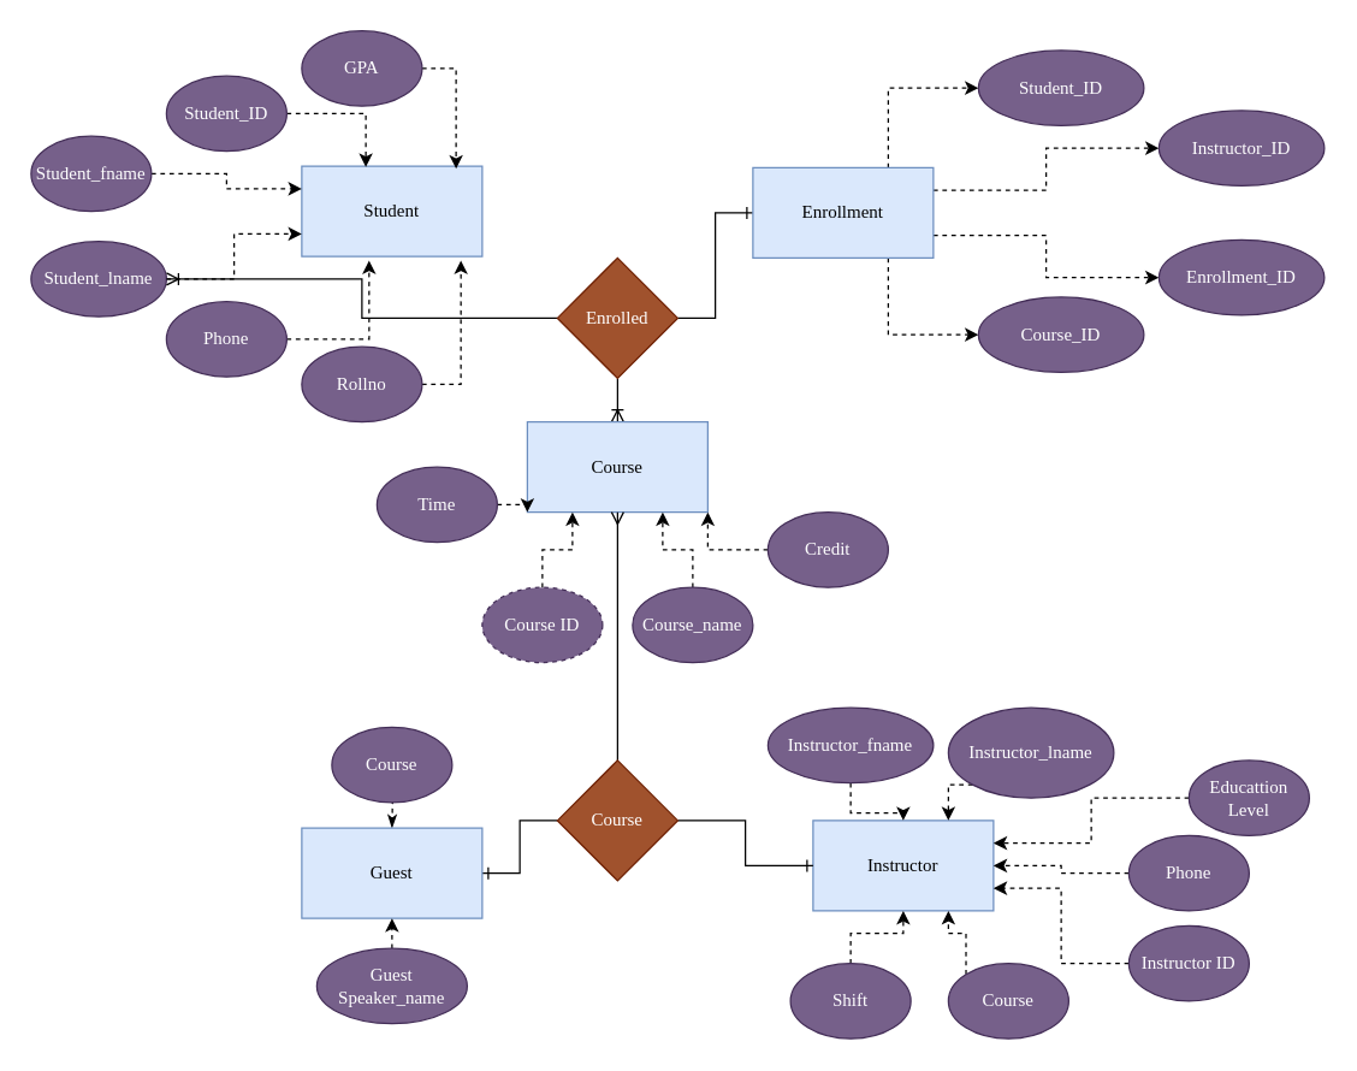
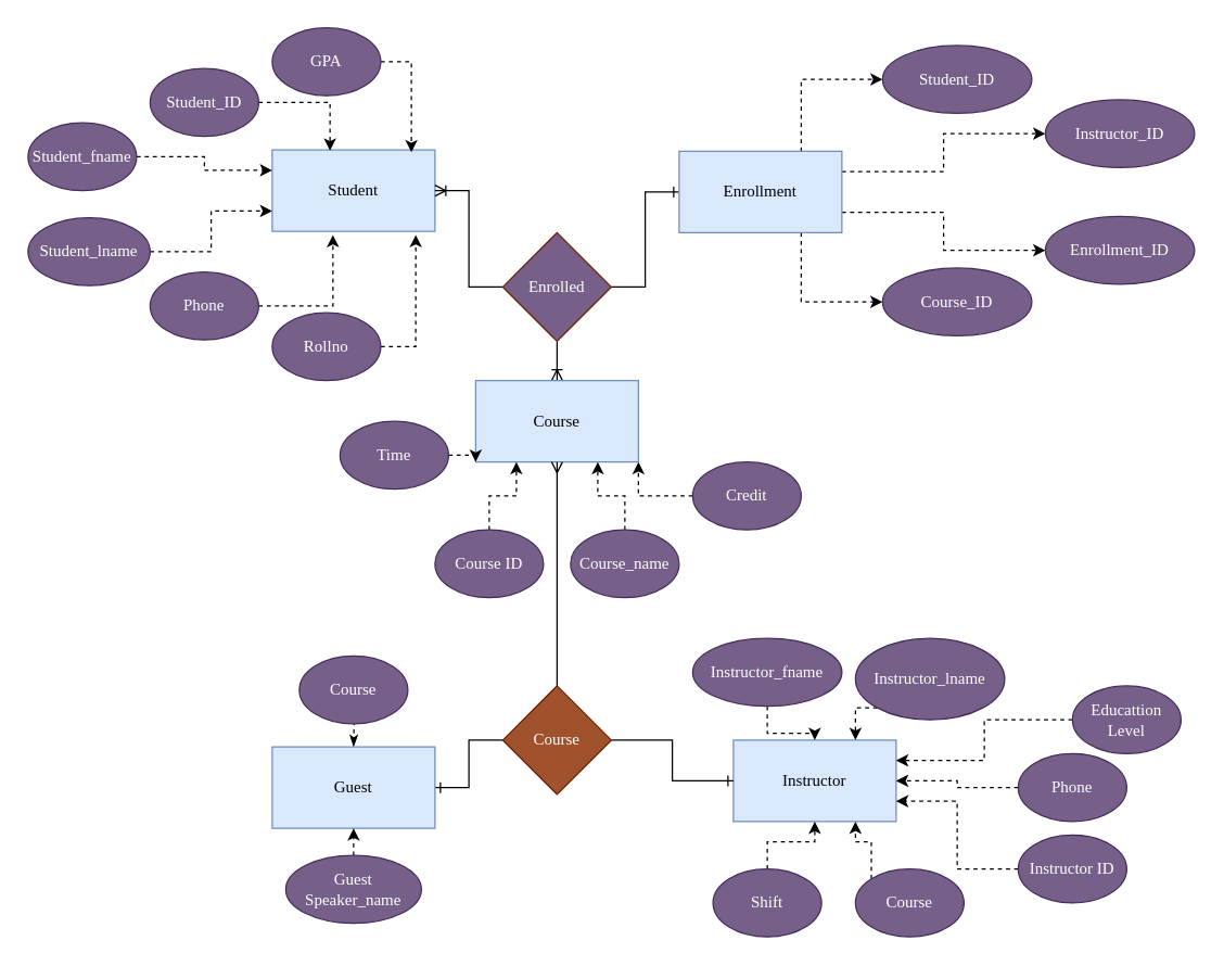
  <mxCell id="0" />
  <mxCell id="1" parent="0" />
  <mxCell id="2" value="Student" style="rounded=0;whiteSpace=wrap;html=1;fillColor=#dae8fc;strokeColor=#6c8ebf;fontFamily=Times New Roman;" vertex="1" parent="1"><mxGeometry x="200" y="110" width="120" height="60" as="geometry" /></mxCell>
  <mxCell id="3" style="edgeStyle=orthogonalEdgeStyle;rounded=0;orthogonalLoop=1;jettySize=auto;html=1;exitX=1;exitY=0.5;exitDx=0;exitDy=0;entryX=0;entryY=0.25;entryDx=0;entryDy=0;fontFamily=Times New Roman;dashed=1;" edge="1" parent="1" source="4" target="2"><mxGeometry relative="1" as="geometry" /></mxCell>
  <mxCell id="4" value="Student_fname" style="ellipse;whiteSpace=wrap;html=1;fillColor=#76608a;strokeColor=#432D57;fontColor=#ffffff;fontFamily=Times New Roman;" vertex="1" parent="1"><mxGeometry x="20" y="90" width="80" height="50" as="geometry" /></mxCell>
  <mxCell id="5" style="edgeStyle=orthogonalEdgeStyle;rounded=0;orthogonalLoop=1;jettySize=auto;html=1;exitX=1;exitY=0.5;exitDx=0;exitDy=0;entryX=0.373;entryY=1.046;entryDx=0;entryDy=0;entryPerimeter=0;fontFamily=Times New Roman;dashed=1;" edge="1" parent="1" source="6" target="2"><mxGeometry relative="1" as="geometry" /></mxCell>
  <mxCell id="6" value="Phone" style="ellipse;whiteSpace=wrap;html=1;fillColor=#76608a;strokeColor=#432D57;fontColor=#ffffff;fontFamily=Times New Roman;" vertex="1" parent="1"><mxGeometry x="110" y="200" width="80" height="50" as="geometry" /></mxCell>
  <mxCell id="7" style="edgeStyle=orthogonalEdgeStyle;rounded=0;orthogonalLoop=1;jettySize=auto;html=1;exitX=1;exitY=0.5;exitDx=0;exitDy=0;entryX=0.355;entryY=0.009;entryDx=0;entryDy=0;entryPerimeter=0;fontFamily=Times New Roman;dashed=1;" edge="1" parent="1" source="8" target="2"><mxGeometry relative="1" as="geometry" /></mxCell>
  <mxCell id="8" value="Student_ID" style="ellipse;whiteSpace=wrap;html=1;fillColor=#76608a;strokeColor=#432D57;fontColor=#ffffff;fontFamily=Times New Roman;" vertex="1" parent="1"><mxGeometry x="110" y="50" width="80" height="50" as="geometry" /></mxCell>
  <mxCell id="9" style="edgeStyle=orthogonalEdgeStyle;rounded=0;orthogonalLoop=1;jettySize=auto;html=1;exitX=1;exitY=0.5;exitDx=0;exitDy=0;entryX=0.855;entryY=0.028;entryDx=0;entryDy=0;entryPerimeter=0;fontFamily=Times New Roman;dashed=1;" edge="1" parent="1" source="10" target="2"><mxGeometry relative="1" as="geometry" /></mxCell>
  <mxCell id="10" value="GPA" style="ellipse;whiteSpace=wrap;html=1;fillColor=#76608a;strokeColor=#432D57;fontColor=#ffffff;fontFamily=Times New Roman;" vertex="1" parent="1"><mxGeometry x="200" y="20" width="80" height="50" as="geometry" /></mxCell>
  <mxCell id="11" style="edgeStyle=orthogonalEdgeStyle;rounded=0;orthogonalLoop=1;jettySize=auto;html=1;exitX=1;exitY=0.5;exitDx=0;exitDy=0;entryX=0;entryY=0.75;entryDx=0;entryDy=0;fontFamily=Times New Roman;dashed=1;" edge="1" parent="1" source="12" target="2"><mxGeometry relative="1" as="geometry" /></mxCell>
  <mxCell id="12" value="Student_lname" style="ellipse;whiteSpace=wrap;html=1;fillColor=#76608a;strokeColor=#432D57;fontColor=#ffffff;fontFamily=Times New Roman;" vertex="1" parent="1"><mxGeometry x="20" y="160" width="90" height="50" as="geometry" /></mxCell>
  <mxCell id="13" style="edgeStyle=orthogonalEdgeStyle;rounded=0;orthogonalLoop=1;jettySize=auto;html=1;exitX=1;exitY=0.5;exitDx=0;exitDy=0;entryX=0.882;entryY=1.046;entryDx=0;entryDy=0;entryPerimeter=0;fontFamily=Times New Roman;dashed=1;" edge="1" parent="1" source="14" target="2"><mxGeometry relative="1" as="geometry" /></mxCell>
  <mxCell id="14" value="Rollno" style="ellipse;whiteSpace=wrap;html=1;fillColor=#76608a;strokeColor=#432D57;fontColor=#ffffff;fontFamily=Times New Roman;" vertex="1" parent="1"><mxGeometry x="200" y="230" width="80" height="50" as="geometry" /></mxCell>
- <mxCell id="15" style="edgeStyle=orthogonalEdgeStyle;rounded=0;orthogonalLoop=1;jettySize=auto;html=1;exitX=0;exitY=0.5;exitDx=0;exitDy=0;endArrow=ERoneToMany;endFill=0;fontFamily=Times New Roman;" edge="1" parent="1" source="18" target="12"><mxGeometry relative="1" as="geometry" /></mxCell>
+ <mxCell id="15" style="edgeStyle=orthogonalEdgeStyle;rounded=0;orthogonalLoop=1;jettySize=auto;html=1;exitX=0;exitY=0.5;exitDx=0;exitDy=0;entryX=1;entryY=0.5;entryDx=0;entryDy=0;endArrow=ERoneToMany;endFill=0;fontFamily=Times New Roman;" edge="1" parent="1" source="18" target="2"><mxGeometry relative="1" as="geometry" /></mxCell>
  <mxCell id="16" style="edgeStyle=orthogonalEdgeStyle;rounded=0;orthogonalLoop=1;jettySize=auto;html=1;exitX=1;exitY=0.5;exitDx=0;exitDy=0;entryX=0;entryY=0.5;entryDx=0;entryDy=0;endArrow=ERone;endFill=0;fontFamily=Times New Roman;" edge="1" parent="1" source="18" target="45"><mxGeometry relative="1" as="geometry" /></mxCell>
  <mxCell id="17" style="edgeStyle=orthogonalEdgeStyle;rounded=0;orthogonalLoop=1;jettySize=auto;html=1;exitX=0.5;exitY=1;exitDx=0;exitDy=0;entryX=0.5;entryY=0;entryDx=0;entryDy=0;endArrow=ERoneToMany;endFill=0;fontFamily=Times New Roman;" edge="1" parent="1" source="18" target="32"><mxGeometry relative="1" as="geometry" /></mxCell>
- <mxCell id="18" value="Enrolled" style="rhombus;whiteSpace=wrap;html=1;fillColor=#a0522d;strokeColor=#6D1F00;fontFamily=Times New Roman;fontColor=#ffffff;" vertex="1" parent="1"><mxGeometry x="370" y="171" width="80" height="80" as="geometry" /></mxCell>
+ <mxCell id="18" value="Enrolled" style="rhombus;whiteSpace=wrap;html=1;fillColor=#76608a;strokeColor=#6D1F00;fontFamily=Times New Roman;fontColor=#ffffff;" vertex="1" parent="1"><mxGeometry x="370" y="171" width="80" height="80" as="geometry" /></mxCell>
  <mxCell id="19" value="Instructor" style="rounded=0;whiteSpace=wrap;html=1;fillColor=#dae8fc;strokeColor=#6c8ebf;fontFamily=Times New Roman;" vertex="1" parent="1"><mxGeometry x="540" y="545" width="120" height="60" as="geometry" /></mxCell>
  <mxCell id="20" style="edgeStyle=orthogonalEdgeStyle;rounded=0;orthogonalLoop=1;jettySize=auto;html=1;exitX=0.5;exitY=1;exitDx=0;exitDy=0;entryX=0.5;entryY=0;entryDx=0;entryDy=0;fontFamily=Times New Roman;dashed=1;" edge="1" parent="1" source="21" target="19"><mxGeometry relative="1" as="geometry" /></mxCell>
  <mxCell id="21" value="Instructor_fname" style="ellipse;whiteSpace=wrap;html=1;fillColor=#76608a;strokeColor=#432D57;fontColor=#ffffff;fontFamily=Times New Roman;" vertex="1" parent="1"><mxGeometry x="510" y="470" width="110" height="50" as="geometry" /></mxCell>
  <mxCell id="22" style="edgeStyle=orthogonalEdgeStyle;rounded=0;orthogonalLoop=1;jettySize=auto;html=1;exitX=0;exitY=0.5;exitDx=0;exitDy=0;entryX=1;entryY=0.75;entryDx=0;entryDy=0;fontFamily=Times New Roman;dashed=1;" edge="1" parent="1" source="23" target="19"><mxGeometry relative="1" as="geometry" /></mxCell>
  <mxCell id="23" value="Instructor ID" style="ellipse;whiteSpace=wrap;html=1;fillColor=#76608a;strokeColor=#432D57;fontColor=#ffffff;fontFamily=Times New Roman;" vertex="1" parent="1"><mxGeometry x="750" y="615" width="80" height="50" as="geometry" /></mxCell>
  <mxCell id="24" style="edgeStyle=orthogonalEdgeStyle;rounded=0;orthogonalLoop=1;jettySize=auto;html=1;exitX=0;exitY=0.5;exitDx=0;exitDy=0;entryX=1;entryY=0.25;entryDx=0;entryDy=0;fontFamily=Times New Roman;dashed=1;" edge="1" parent="1" source="25" target="19"><mxGeometry relative="1" as="geometry" /></mxCell>
  <mxCell id="25" value="Educattion&lt;br&gt;Level" style="ellipse;whiteSpace=wrap;html=1;fillColor=#76608a;strokeColor=#432D57;fontColor=#ffffff;fontFamily=Times New Roman;" vertex="1" parent="1"><mxGeometry x="790" y="505" width="80" height="50" as="geometry" /></mxCell>
  <mxCell id="26" style="edgeStyle=orthogonalEdgeStyle;rounded=0;orthogonalLoop=1;jettySize=auto;html=1;exitX=0;exitY=1;exitDx=0;exitDy=0;entryX=0.75;entryY=0;entryDx=0;entryDy=0;fontFamily=Times New Roman;dashed=1;" edge="1" parent="1" source="27" target="19"><mxGeometry relative="1" as="geometry" /></mxCell>
  <mxCell id="27" value="Instructor_lname" style="ellipse;whiteSpace=wrap;html=1;fillColor=#76608a;strokeColor=#432D57;fontColor=#ffffff;fontFamily=Times New Roman;" vertex="1" parent="1"><mxGeometry x="630" y="470" width="110" height="60" as="geometry" /></mxCell>
  <mxCell id="28" style="edgeStyle=orthogonalEdgeStyle;rounded=0;orthogonalLoop=1;jettySize=auto;html=1;exitX=0;exitY=0;exitDx=0;exitDy=0;entryX=0.75;entryY=1;entryDx=0;entryDy=0;fontFamily=Times New Roman;dashed=1;" edge="1" parent="1" source="29" target="19"><mxGeometry relative="1" as="geometry" /></mxCell>
  <mxCell id="29" value="Course" style="ellipse;whiteSpace=wrap;html=1;fillColor=#76608a;strokeColor=#432D57;fontColor=#ffffff;fontFamily=Times New Roman;" vertex="1" parent="1"><mxGeometry x="630" y="640" width="80" height="50" as="geometry" /></mxCell>
  <mxCell id="30" style="edgeStyle=orthogonalEdgeStyle;rounded=0;orthogonalLoop=1;jettySize=auto;html=1;exitX=0.5;exitY=0;exitDx=0;exitDy=0;entryX=0.5;entryY=1;entryDx=0;entryDy=0;fontFamily=Times New Roman;dashed=1;" edge="1" parent="1" source="31" target="19"><mxGeometry relative="1" as="geometry" /></mxCell>
  <mxCell id="31" value="Shift" style="ellipse;whiteSpace=wrap;html=1;fillColor=#76608a;strokeColor=#432D57;fontColor=#ffffff;fontFamily=Times New Roman;" vertex="1" parent="1"><mxGeometry x="525" y="640" width="80" height="50" as="geometry" /></mxCell>
  <mxCell id="32" value="Course" style="rounded=0;whiteSpace=wrap;html=1;fillColor=#dae8fc;strokeColor=#6c8ebf;fontFamily=Times New Roman;" vertex="1" parent="1"><mxGeometry x="350" y="280" width="120" height="60" as="geometry" /></mxCell>
  <mxCell id="33" style="edgeStyle=orthogonalEdgeStyle;rounded=0;orthogonalLoop=1;jettySize=auto;html=1;exitX=0.5;exitY=0;exitDx=0;exitDy=0;entryX=0.25;entryY=1;entryDx=0;entryDy=0;fontFamily=Times New Roman;dashed=1;" edge="1" parent="1" source="34" target="32"><mxGeometry relative="1" as="geometry" /></mxCell>
- <mxCell id="34" value="Course ID" style="ellipse;whiteSpace=wrap;html=1;fillColor=#76608a;strokeColor=#432D57;fontColor=#ffffff;fontFamily=Times New Roman;dashed=1;" vertex="1" parent="1"><mxGeometry x="320" y="390" width="80" height="50" as="geometry" /></mxCell>
+ <mxCell id="34" value="Course ID" style="ellipse;whiteSpace=wrap;html=1;fillColor=#76608a;strokeColor=#432D57;fontColor=#ffffff;fontFamily=Times New Roman;" vertex="1" parent="1"><mxGeometry x="320" y="390" width="80" height="50" as="geometry" /></mxCell>
  <mxCell id="35" style="edgeStyle=orthogonalEdgeStyle;rounded=0;orthogonalLoop=1;jettySize=auto;html=1;exitX=1;exitY=0.5;exitDx=0;exitDy=0;entryX=0;entryY=1;entryDx=0;entryDy=0;fontFamily=Times New Roman;dashed=1;" edge="1" parent="1" source="36" target="32"><mxGeometry relative="1" as="geometry" /></mxCell>
  <mxCell id="36" value="Time" style="ellipse;whiteSpace=wrap;html=1;fillColor=#76608a;strokeColor=#432D57;fontColor=#ffffff;fontFamily=Times New Roman;" vertex="1" parent="1"><mxGeometry x="250" y="310" width="80" height="50" as="geometry" /></mxCell>
  <mxCell id="37" style="edgeStyle=orthogonalEdgeStyle;rounded=0;orthogonalLoop=1;jettySize=auto;html=1;exitX=0.5;exitY=0;exitDx=0;exitDy=0;entryX=0.75;entryY=1;entryDx=0;entryDy=0;fontFamily=Times New Roman;dashed=1;" edge="1" parent="1" source="38" target="32"><mxGeometry relative="1" as="geometry" /></mxCell>
  <mxCell id="38" value="Course_name" style="ellipse;whiteSpace=wrap;html=1;fillColor=#76608a;strokeColor=#432D57;fontColor=#ffffff;fontFamily=Times New Roman;" vertex="1" parent="1"><mxGeometry x="420" y="390" width="80" height="50" as="geometry" /></mxCell>
  <mxCell id="39" style="edgeStyle=orthogonalEdgeStyle;rounded=0;orthogonalLoop=1;jettySize=auto;html=1;exitX=0;exitY=0.5;exitDx=0;exitDy=0;entryX=1;entryY=1;entryDx=0;entryDy=0;fontFamily=Times New Roman;dashed=1;" edge="1" parent="1" source="40" target="32"><mxGeometry relative="1" as="geometry" /></mxCell>
  <mxCell id="40" value="Credit" style="ellipse;whiteSpace=wrap;html=1;fillColor=#76608a;strokeColor=#432D57;fontColor=#ffffff;fontFamily=Times New Roman;" vertex="1" parent="1"><mxGeometry x="510" y="340" width="80" height="50" as="geometry" /></mxCell>
  <mxCell id="41" style="edgeStyle=orthogonalEdgeStyle;rounded=0;orthogonalLoop=1;jettySize=auto;html=1;exitX=0.75;exitY=0;exitDx=0;exitDy=0;entryX=0;entryY=0.5;entryDx=0;entryDy=0;fontFamily=Times New Roman;dashed=1;" edge="1" parent="1" source="45" target="48"><mxGeometry relative="1" as="geometry" /></mxCell>
  <mxCell id="42" style="edgeStyle=orthogonalEdgeStyle;rounded=0;orthogonalLoop=1;jettySize=auto;html=1;exitX=1;exitY=0.25;exitDx=0;exitDy=0;entryX=0;entryY=0.5;entryDx=0;entryDy=0;fontFamily=Times New Roman;dashed=1;" edge="1" parent="1" source="45" target="47"><mxGeometry relative="1" as="geometry" /></mxCell>
  <mxCell id="43" style="edgeStyle=orthogonalEdgeStyle;rounded=0;orthogonalLoop=1;jettySize=auto;html=1;exitX=1;exitY=0.75;exitDx=0;exitDy=0;entryX=0;entryY=0.5;entryDx=0;entryDy=0;fontFamily=Times New Roman;dashed=1;" edge="1" parent="1" source="45" target="46"><mxGeometry relative="1" as="geometry" /></mxCell>
  <mxCell id="44" style="edgeStyle=orthogonalEdgeStyle;rounded=0;orthogonalLoop=1;jettySize=auto;html=1;exitX=0.75;exitY=1;exitDx=0;exitDy=0;entryX=0;entryY=0.5;entryDx=0;entryDy=0;fontFamily=Times New Roman;dashed=1;" edge="1" parent="1" source="45" target="49"><mxGeometry relative="1" as="geometry" /></mxCell>
  <mxCell id="45" value="Enrollment" style="rounded=0;whiteSpace=wrap;html=1;fillColor=#dae8fc;strokeColor=#6c8ebf;fontFamily=Times New Roman;" vertex="1" parent="1"><mxGeometry x="500" y="111" width="120" height="60" as="geometry" /></mxCell>
  <mxCell id="46" value="Enrollment_ID" style="ellipse;whiteSpace=wrap;html=1;fillColor=#76608a;strokeColor=#432D57;fontColor=#ffffff;fontFamily=Times New Roman;" vertex="1" parent="1"><mxGeometry x="770" y="159" width="110" height="50" as="geometry" /></mxCell>
  <mxCell id="47" value="Instructor_ID" style="ellipse;whiteSpace=wrap;html=1;fillColor=#76608a;strokeColor=#432D57;fontColor=#ffffff;fontFamily=Times New Roman;" vertex="1" parent="1"><mxGeometry x="770" y="73" width="110" height="50" as="geometry" /></mxCell>
  <mxCell id="48" value="Student_ID" style="ellipse;whiteSpace=wrap;html=1;fillColor=#76608a;strokeColor=#432D57;fontColor=#ffffff;fontFamily=Times New Roman;" vertex="1" parent="1"><mxGeometry x="650" y="33" width="110" height="50" as="geometry" /></mxCell>
  <mxCell id="49" value="Course_ID" style="ellipse;whiteSpace=wrap;html=1;fillColor=#76608a;strokeColor=#432D57;fontColor=#ffffff;fontFamily=Times New Roman;" vertex="1" parent="1"><mxGeometry x="650" y="197" width="110" height="50" as="geometry" /></mxCell>
  <mxCell id="50" style="edgeStyle=orthogonalEdgeStyle;rounded=0;orthogonalLoop=1;jettySize=auto;html=1;exitX=0.5;exitY=0;exitDx=0;exitDy=0;entryX=0.5;entryY=1;entryDx=0;entryDy=0;endArrow=ERmany;endFill=0;fontFamily=Times New Roman;" edge="1" parent="1" source="54" target="32"><mxGeometry relative="1" as="geometry" /></mxCell>
  <mxCell id="51" style="edgeStyle=orthogonalEdgeStyle;rounded=0;orthogonalLoop=1;jettySize=auto;html=1;exitX=1;exitY=0.5;exitDx=0;exitDy=0;entryX=0;entryY=0.5;entryDx=0;entryDy=0;endArrow=ERone;endFill=0;fontFamily=Times New Roman;" edge="1" parent="1" source="54" target="19"><mxGeometry relative="1" as="geometry" /></mxCell>
  <mxCell id="52" style="edgeStyle=orthogonalEdgeStyle;rounded=0;orthogonalLoop=1;jettySize=auto;html=1;exitX=0.5;exitY=1;exitDx=0;exitDy=0;entryX=0.5;entryY=0;entryDx=0;entryDy=0;endArrow=classicThin;endFill=1;fontFamily=Times New Roman;dashed=1;" edge="1" parent="1" target="55"><mxGeometry relative="1" as="geometry"><mxPoint x="260" y="495" as="sourcePoint" /></mxGeometry></mxCell>
  <mxCell id="53" style="edgeStyle=orthogonalEdgeStyle;rounded=0;orthogonalLoop=1;jettySize=auto;html=1;exitX=0;exitY=0.5;exitDx=0;exitDy=0;entryX=1;entryY=0.5;entryDx=0;entryDy=0;endArrow=ERone;endFill=0;fontFamily=Times New Roman;" edge="1" parent="1" source="54" target="55"><mxGeometry relative="1" as="geometry" /></mxCell>
  <mxCell id="54" value="Course" style="rhombus;whiteSpace=wrap;html=1;fillColor=#a0522d;strokeColor=#6D1F00;fontFamily=Times New Roman;fontColor=#ffffff;" vertex="1" parent="1"><mxGeometry x="370" y="505" width="80" height="80" as="geometry" /></mxCell>
  <mxCell id="55" value="Guest" style="rounded=0;whiteSpace=wrap;html=1;fillColor=#dae8fc;strokeColor=#6c8ebf;fontFamily=Times New Roman;" vertex="1" parent="1"><mxGeometry x="200" y="550" width="120" height="60" as="geometry" /></mxCell>
  <mxCell id="56" value="Course" style="ellipse;whiteSpace=wrap;html=1;fillColor=#76608a;strokeColor=#432D57;fontColor=#ffffff;fontFamily=Times New Roman;" vertex="1" parent="1"><mxGeometry x="220" y="483" width="80" height="50" as="geometry" /></mxCell>
  <mxCell id="57" style="edgeStyle=orthogonalEdgeStyle;rounded=0;orthogonalLoop=1;jettySize=auto;html=1;exitX=0.5;exitY=0;exitDx=0;exitDy=0;entryX=0.5;entryY=1;entryDx=0;entryDy=0;fontFamily=Times New Roman;dashed=1;" edge="1" parent="1" source="58" target="55"><mxGeometry relative="1" as="geometry" /></mxCell>
  <mxCell id="58" value="Guest&lt;br&gt;Speaker_name" style="ellipse;whiteSpace=wrap;html=1;fillColor=#76608a;strokeColor=#432D57;fontColor=#ffffff;fontFamily=Times New Roman;" vertex="1" parent="1"><mxGeometry x="210" y="630" width="100" height="50" as="geometry" /></mxCell>
  <mxCell id="59" style="edgeStyle=orthogonalEdgeStyle;rounded=0;orthogonalLoop=1;jettySize=auto;html=1;exitX=0;exitY=0.5;exitDx=0;exitDy=0;entryX=1;entryY=0.5;entryDx=0;entryDy=0;fontFamily=Times New Roman;dashed=1;" edge="1" parent="1" source="60" target="19"><mxGeometry relative="1" as="geometry" /></mxCell>
  <mxCell id="60" value="Phone" style="ellipse;whiteSpace=wrap;html=1;fillColor=#76608a;strokeColor=#432D57;fontColor=#ffffff;fontFamily=Times New Roman;" vertex="1" parent="1"><mxGeometry x="750" y="555" width="80" height="50" as="geometry" /></mxCell>
